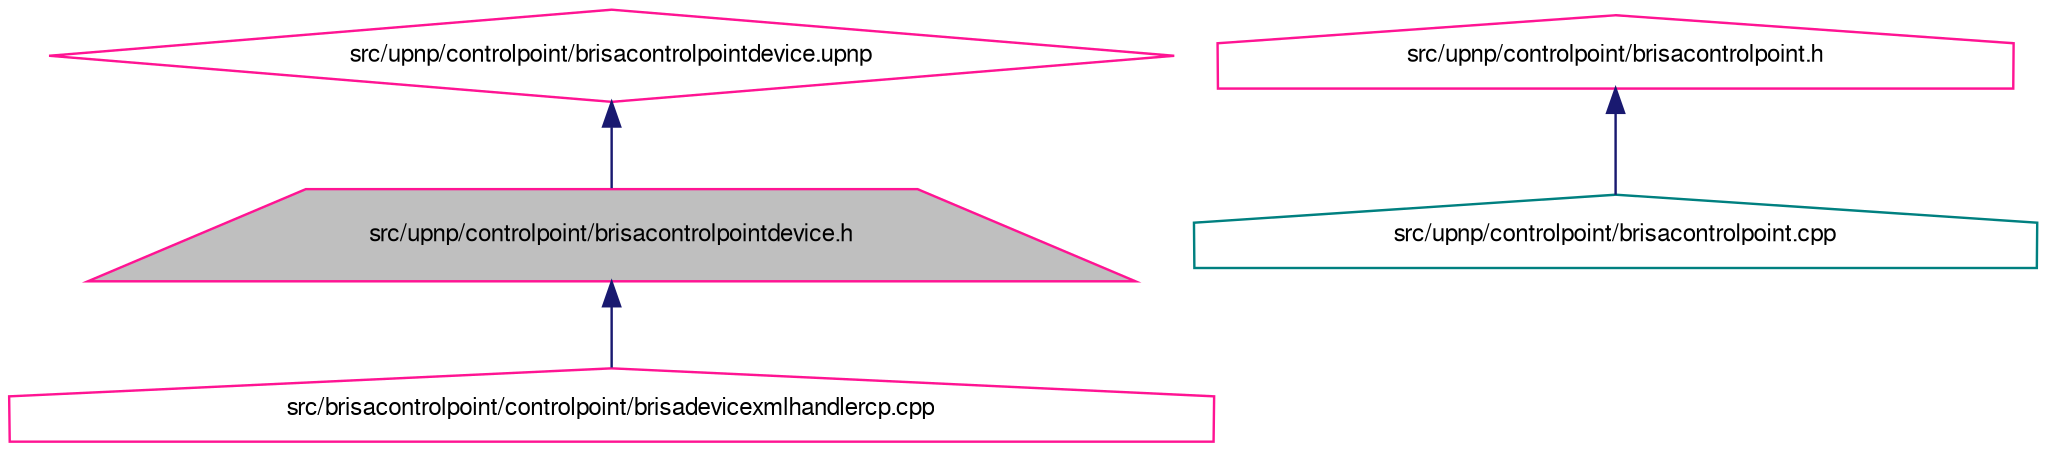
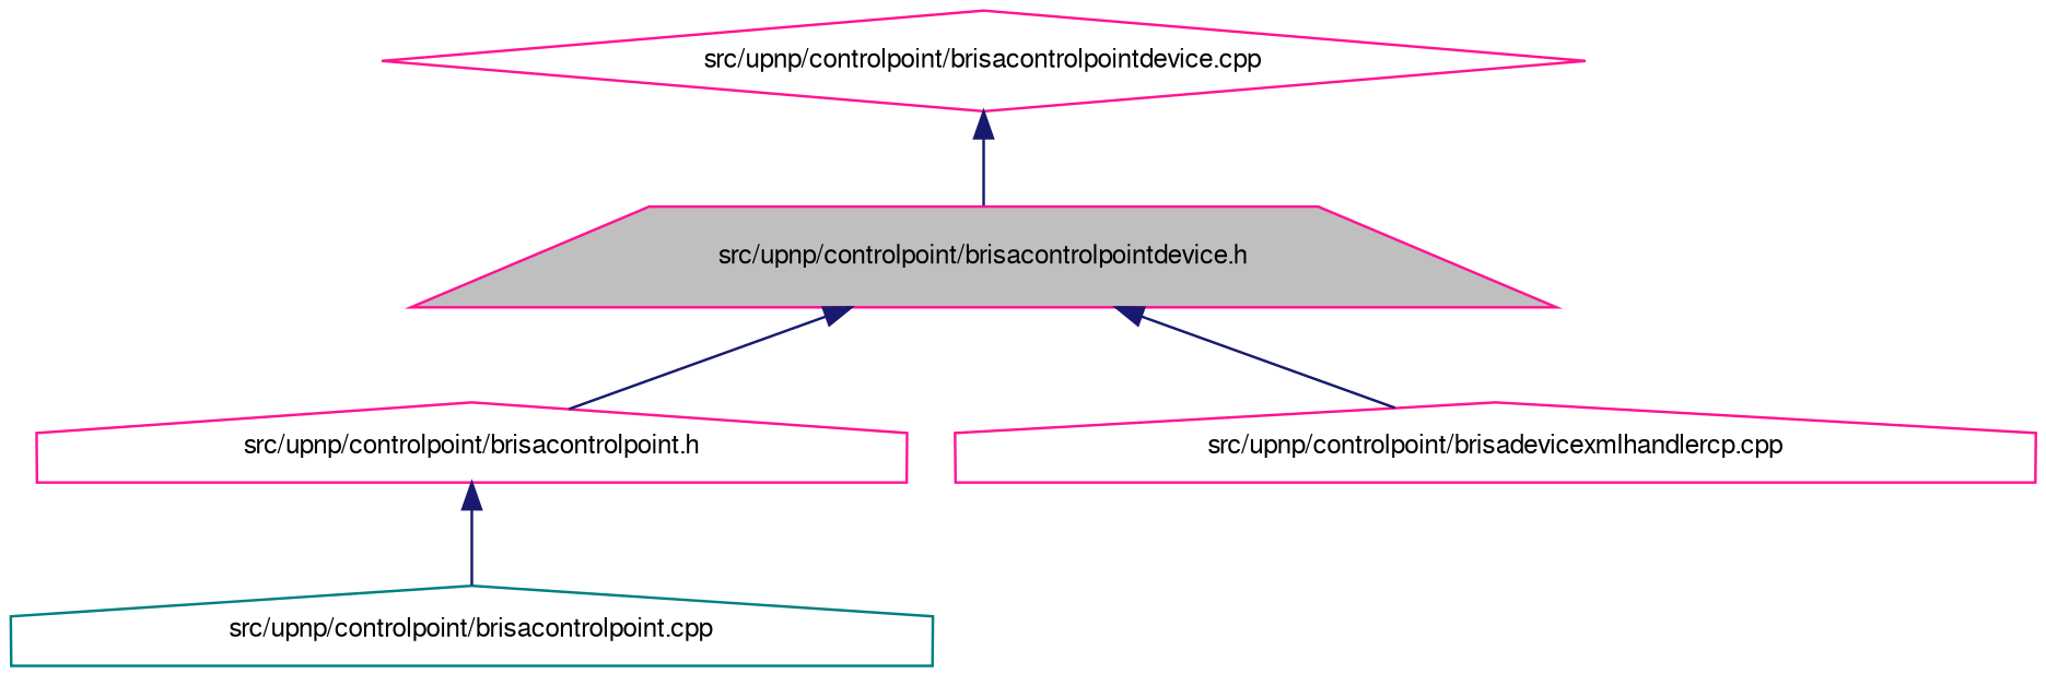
  digraph {
    node [color=deeppink fontname=FreeSans fontsize=10 shape=house]
    edge [color=midnightblue dir=back fontname=FreeSans fontsize=10 labelfontname=FreeSans labelfontsize=10 style=solid]
    n1 [fillcolor=grey75 fontcolor=black height=0.2 label="src/upnp/controlpoint/brisacontrolpointdevice.h" shape=trapezium style=filled width=0.4]
    n2 [height=0.2 label="src/upnp/controlpoint/brisacontrolpoint.h" width=0.4]
-   n3 [height=0.2 label="src/brisacontrolpoint/controlpoint/brisadevicexmlhandlercp.cpp" width=0.4]
+   n3 [height=0.2 label="src/upnp/controlpoint/brisadevicexmlhandlercp.cpp" width=0.4]
    n4 [color=teal height=0.2 label="src/upnp/controlpoint/brisacontrolpoint.cpp" width=0.4]
-   n5 [height=0.2 label="src/upnp/controlpoint/brisacontrolpointdevice.upnp" shape=diamond width=0.4]
+   n5 [height=0.2 label="src/upnp/controlpoint/brisacontrolpointdevice.cpp" shape=diamond width=0.4]
+   n1 -> n2
    n1 -> n3
    n2 -> n4
    n5 -> n1
  }
